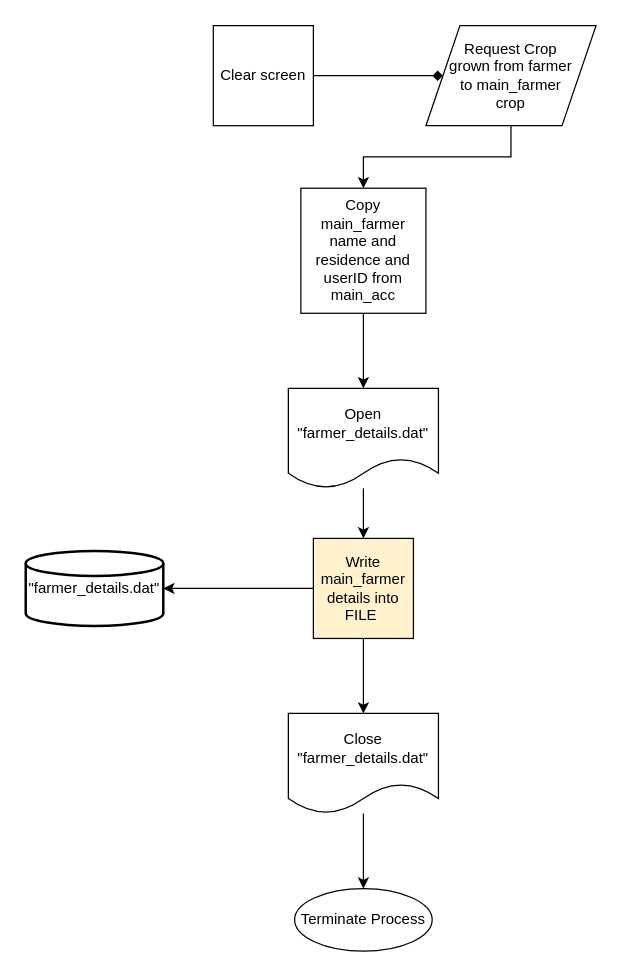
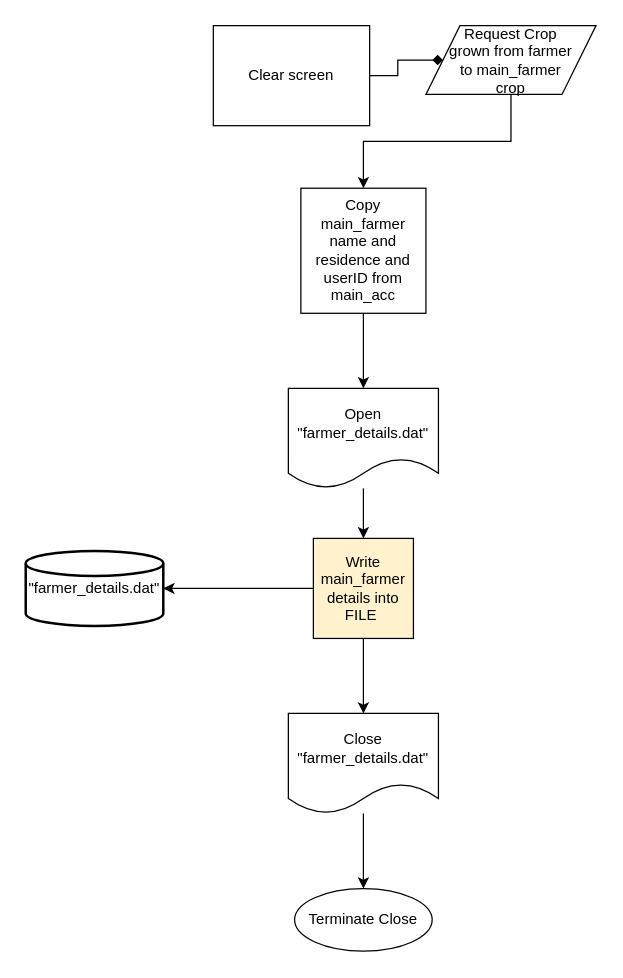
  <mxCell id="0" />
  <mxCell id="1" parent="0" />
  <mxCell id="2" style="edgeStyle=orthogonalEdgeStyle;rounded=0;orthogonalLoop=1;jettySize=auto;html=1;endArrow=diamond;" edge="1" parent="1" source="3" target="5"><mxGeometry relative="1" as="geometry" /></mxCell>
- <mxCell id="3" value="Clear screen" style="whiteSpace=wrap;html=1;aspect=fixed;strokeWidth=1;" vertex="1" parent="1"><mxGeometry x="170" y="20" width="80" height="80" as="geometry" /></mxCell>
+ <mxCell id="3" value="Clear screen" style="whiteSpace=wrap;html=1;aspect=fixed;strokeWidth=1;" vertex="1" parent="1"><mxGeometry x="170" y="20" width="125" height="80" as="geometry" /></mxCell>
  <mxCell id="4" style="edgeStyle=orthogonalEdgeStyle;rounded=0;orthogonalLoop=1;jettySize=auto;html=1;" edge="1" parent="1" source="5" target="7"><mxGeometry relative="1" as="geometry" /></mxCell>
- <mxCell id="5" value="Request Crop grown from farmer to main_farmer crop" style="shape=parallelogram;perimeter=parallelogramPerimeter;whiteSpace=wrap;html=1;strokeWidth=1;spacingLeft=15;spacingRight=15;" vertex="1" parent="1"><mxGeometry x="340" y="20" width="136" height="80" as="geometry" /></mxCell>
+ <mxCell id="5" value="Request Crop grown from farmer to main_farmer crop" style="shape=parallelogram;perimeter=parallelogramPerimeter;whiteSpace=wrap;html=1;strokeWidth=1;spacingLeft=15;spacingRight=15;" vertex="1" parent="1"><mxGeometry x="340" y="20" width="136" height="55" as="geometry" /></mxCell>
  <mxCell id="6" style="edgeStyle=orthogonalEdgeStyle;rounded=0;orthogonalLoop=1;jettySize=auto;html=1;entryX=0.5;entryY=0;entryDx=0;entryDy=0;" edge="1" parent="1" source="7" target="9"><mxGeometry relative="1" as="geometry" /></mxCell>
  <mxCell id="7" value="Copy main_farmer name and residence and userID from main_acc" style="whiteSpace=wrap;html=1;aspect=fixed;strokeWidth=1;" vertex="1" parent="1"><mxGeometry x="240" y="150" width="100" height="100" as="geometry" /></mxCell>
  <mxCell id="8" style="edgeStyle=orthogonalEdgeStyle;rounded=0;orthogonalLoop=1;jettySize=auto;html=1;entryX=0.5;entryY=0;entryDx=0;entryDy=0;" edge="1" parent="1" source="9" target="12"><mxGeometry relative="1" as="geometry" /></mxCell>
  <mxCell id="9" value="Open &quot;farmer_details.dat&quot;" style="shape=document;whiteSpace=wrap;html=1;boundedLbl=1;strokeWidth=1;" vertex="1" parent="1"><mxGeometry x="230" y="310" width="120" height="80" as="geometry" /></mxCell>
  <mxCell id="10" style="edgeStyle=orthogonalEdgeStyle;rounded=0;orthogonalLoop=1;jettySize=auto;html=1;entryX=1;entryY=0.5;entryDx=0;entryDy=0;entryPerimeter=0;" edge="1" parent="1" source="12" target="13"><mxGeometry relative="1" as="geometry" /></mxCell>
  <mxCell id="11" style="edgeStyle=orthogonalEdgeStyle;rounded=0;orthogonalLoop=1;jettySize=auto;html=1;entryX=0.5;entryY=0;entryDx=0;entryDy=0;" edge="1" parent="1" source="12" target="15"><mxGeometry relative="1" as="geometry" /></mxCell>
  <mxCell id="12" value="Write main_farmer details into FILE&amp;nbsp;" style="whiteSpace=wrap;html=1;aspect=fixed;strokeWidth=1;fillColor=#fff2cc;" vertex="1" parent="1"><mxGeometry x="250" y="430" width="80" height="80" as="geometry" /></mxCell>
  <mxCell id="13" value="&quot;farmer_details.dat&quot;" style="strokeWidth=2;html=1;shape=mxgraph.flowchart.database;whiteSpace=wrap;" vertex="1" parent="1"><mxGeometry x="20" y="440" width="110" height="60" as="geometry" /></mxCell>
  <mxCell id="14" value="" style="edgeStyle=orthogonalEdgeStyle;rounded=0;orthogonalLoop=1;jettySize=auto;html=1;" edge="1" parent="1" source="15" target="16"><mxGeometry relative="1" as="geometry" /></mxCell>
  <mxCell id="15" value="Close &quot;farmer_details.dat&quot;" style="shape=document;whiteSpace=wrap;html=1;boundedLbl=1;strokeWidth=1;" vertex="1" parent="1"><mxGeometry x="230" y="570" width="120" height="80" as="geometry" /></mxCell>
- <mxCell id="16" value="Terminate Process" style="ellipse;whiteSpace=wrap;html=1;strokeWidth=1;" vertex="1" parent="1"><mxGeometry x="235" y="710" width="110" height="50" as="geometry" /></mxCell>
+ <mxCell id="16" value="Terminate Close" style="ellipse;whiteSpace=wrap;html=1;strokeWidth=1;" vertex="1" parent="1"><mxGeometry x="235" y="710" width="110" height="50" as="geometry" /></mxCell>
